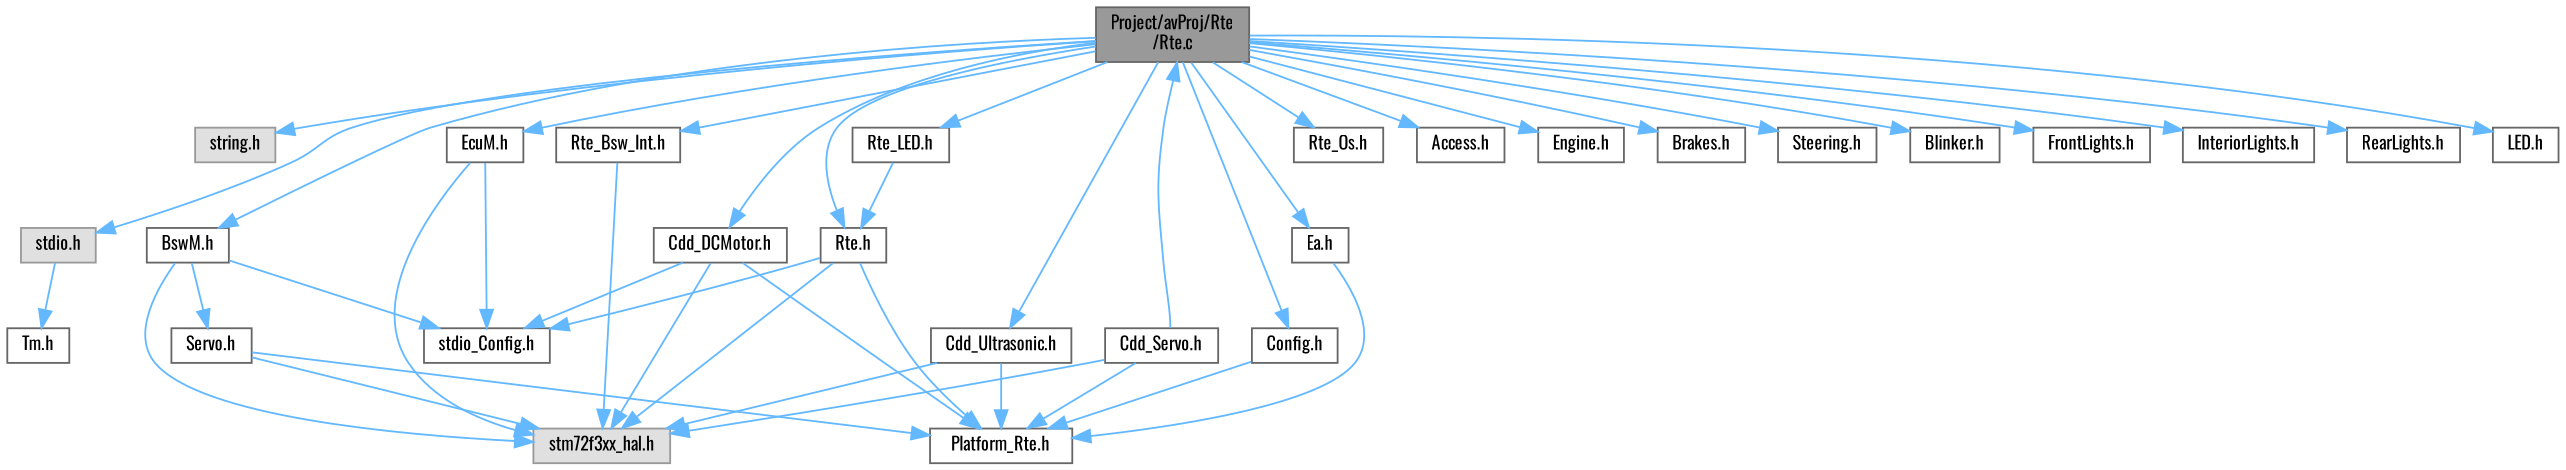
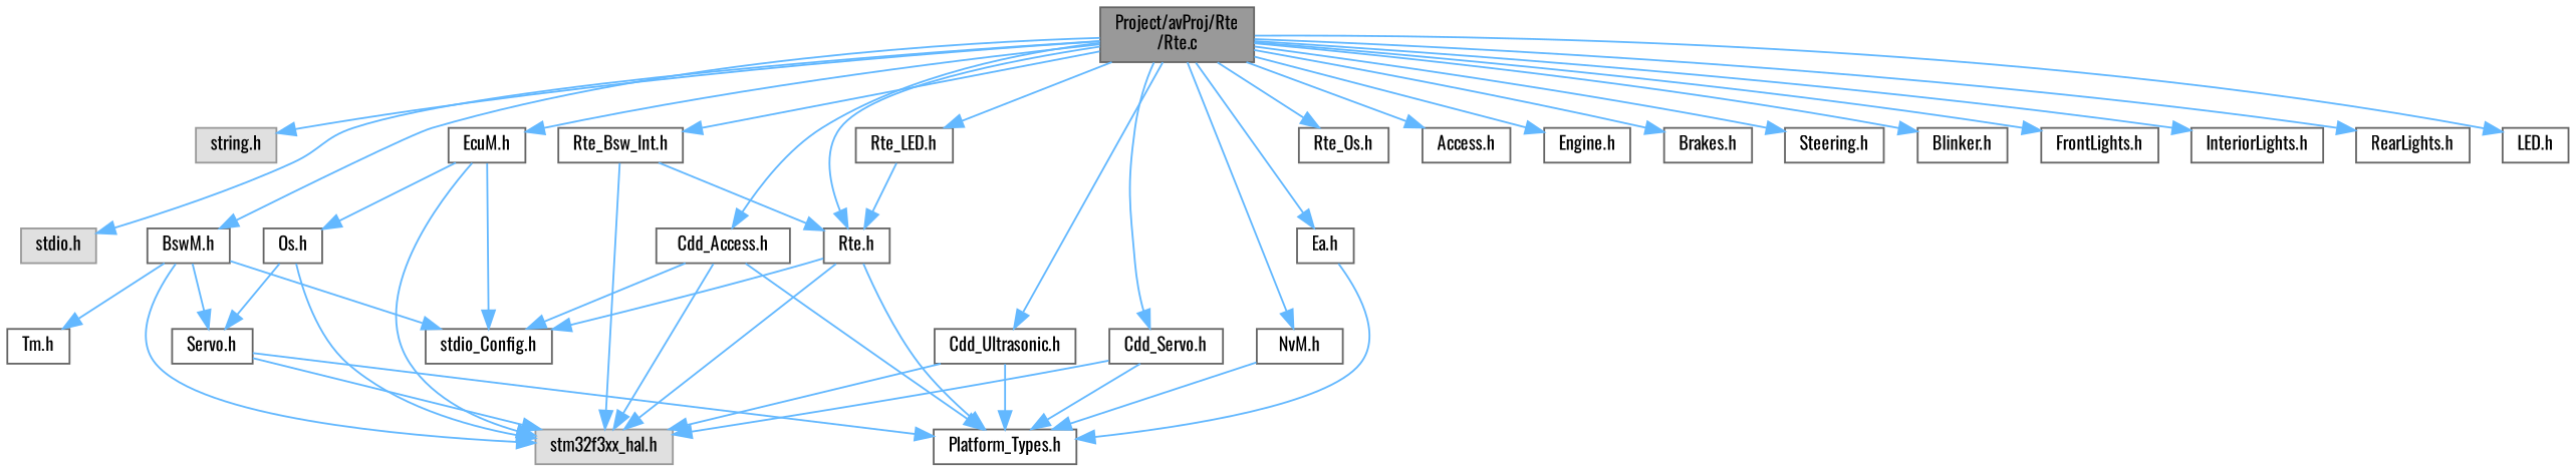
  digraph {
    fontname=Oswald
    node [color=grey40 fillcolor=white fontname=Oswald fontsize=10 shape=box style=filled]
    edge [color=steelblue1 fontname=Oswald fontsize=10 labelfontname=Helvetica labelfontsize=10 style=solid]
    n1 [color=gray40 fillcolor=grey60 fontcolor=black height=0.2 label="Project/avProj/Rte\l/Rte.c" width=0.4]
    n2 [color=grey60 fillcolor="#E0E0E0" height=0.2 label="string.h" width=0.4]
    n3 [color=grey60 fillcolor="#E0E0E0" height=0.2 label="stdio.h" width=0.4]
    n4 [height=0.2 label="Rte.h" width=0.4]
    n5 [height=0.2 label="Rte_Os.h" width=0.4]
    n6 [height=0.2 label="Rte_LED.h" width=0.4]
    n7 [height=0.2 label="Rte_Bsw_Int.h" width=0.4]
    n8 [height=0.2 label="EcuM.h" width=0.4]
    n9 [height=0.2 label="BswM.h" width=0.4]
-   n10 [height=0.2 label="Config.h" width=0.4]
+   n10 [height=0.2 label="NvM.h" width=0.4]
    n11 [height=0.2 label="Ea.h" width=0.4]
    n12 [height=0.2 label="Cdd_Servo.h" width=0.4]
    n13 [height=0.2 label="Cdd_Ultrasonic.h" width=0.4]
-   n14 [height=0.2 label="Cdd_DCMotor.h" width=0.4]
+   n14 [height=0.2 label="Cdd_Access.h" width=0.4]
    n15 [height=0.2 label="Access.h" width=0.4]
    n16 [height=0.2 label="Engine.h" width=0.4]
    n17 [height=0.2 label="Brakes.h" width=0.4]
    n18 [height=0.2 label="Steering.h" width=0.4]
    n19 [height=0.2 label="Blinker.h" width=0.4]
    n20 [height=0.2 label="FrontLights.h" width=0.4]
    n21 [height=0.2 label="InteriorLights.h" width=0.4]
    n22 [height=0.2 label="RearLights.h" width=0.4]
    n23 [height=0.2 label="LED.h" width=0.4]
-   n24 [color=grey60 fillcolor="#E0E0E0" height=0.2 label="stm72f3xx_hal.h" width=0.4]
+   n24 [color=grey60 fillcolor="#E0E0E0" height=0.2 label="stm32f3xx_hal.h" width=0.4]
    n25 [height=0.2 label="stdio_Config.h" width=0.4]
-   n26 [height=0.2 label="Platform_Rte.h" width=0.4]
+   n26 [height=0.2 label="Platform_Types.h" width=0.4]
+   n27 [height=0.2 label="Os.h" width=0.4]
    n28 [height=0.2 label="Servo.h" width=0.4]
    n29 [height=0.2 label="Tm.h" width=0.4]
    n1 -> n2
    n1 -> n3
    n1 -> n4
    n1 -> n5
    n1 -> n6
    n1 -> n7
    n1 -> n8
    n1 -> n9
    n1 -> n10
    n1 -> n11
-   n12 -> n1
+   n1 -> n12
    n1 -> n13
    n1 -> n14
    n1 -> n15
    n1 -> n16
    n1 -> n17
    n1 -> n18
    n1 -> n19
    n1 -> n20
    n1 -> n21
    n1 -> n22
    n1 -> n23
    n4 -> n24
    n4 -> n25
    n4 -> n26
    n6 -> n4
+   n7 -> n4
    n7 -> n24
    n8 -> n24
    n8 -> n25
+   n8 -> n27
    n9 -> n24
    n9 -> n25
    n9 -> n28
-   n3 -> n29
+   n9 -> n29
    n10 -> n26
    n11 -> n26
    n12 -> n24
    n12 -> n26
    n13 -> n24
    n13 -> n26
    n14 -> n24
    n14 -> n25
    n14 -> n26
+   n27 -> n24
+   n27 -> n28
    n28 -> n24
    n28 -> n26
  }
